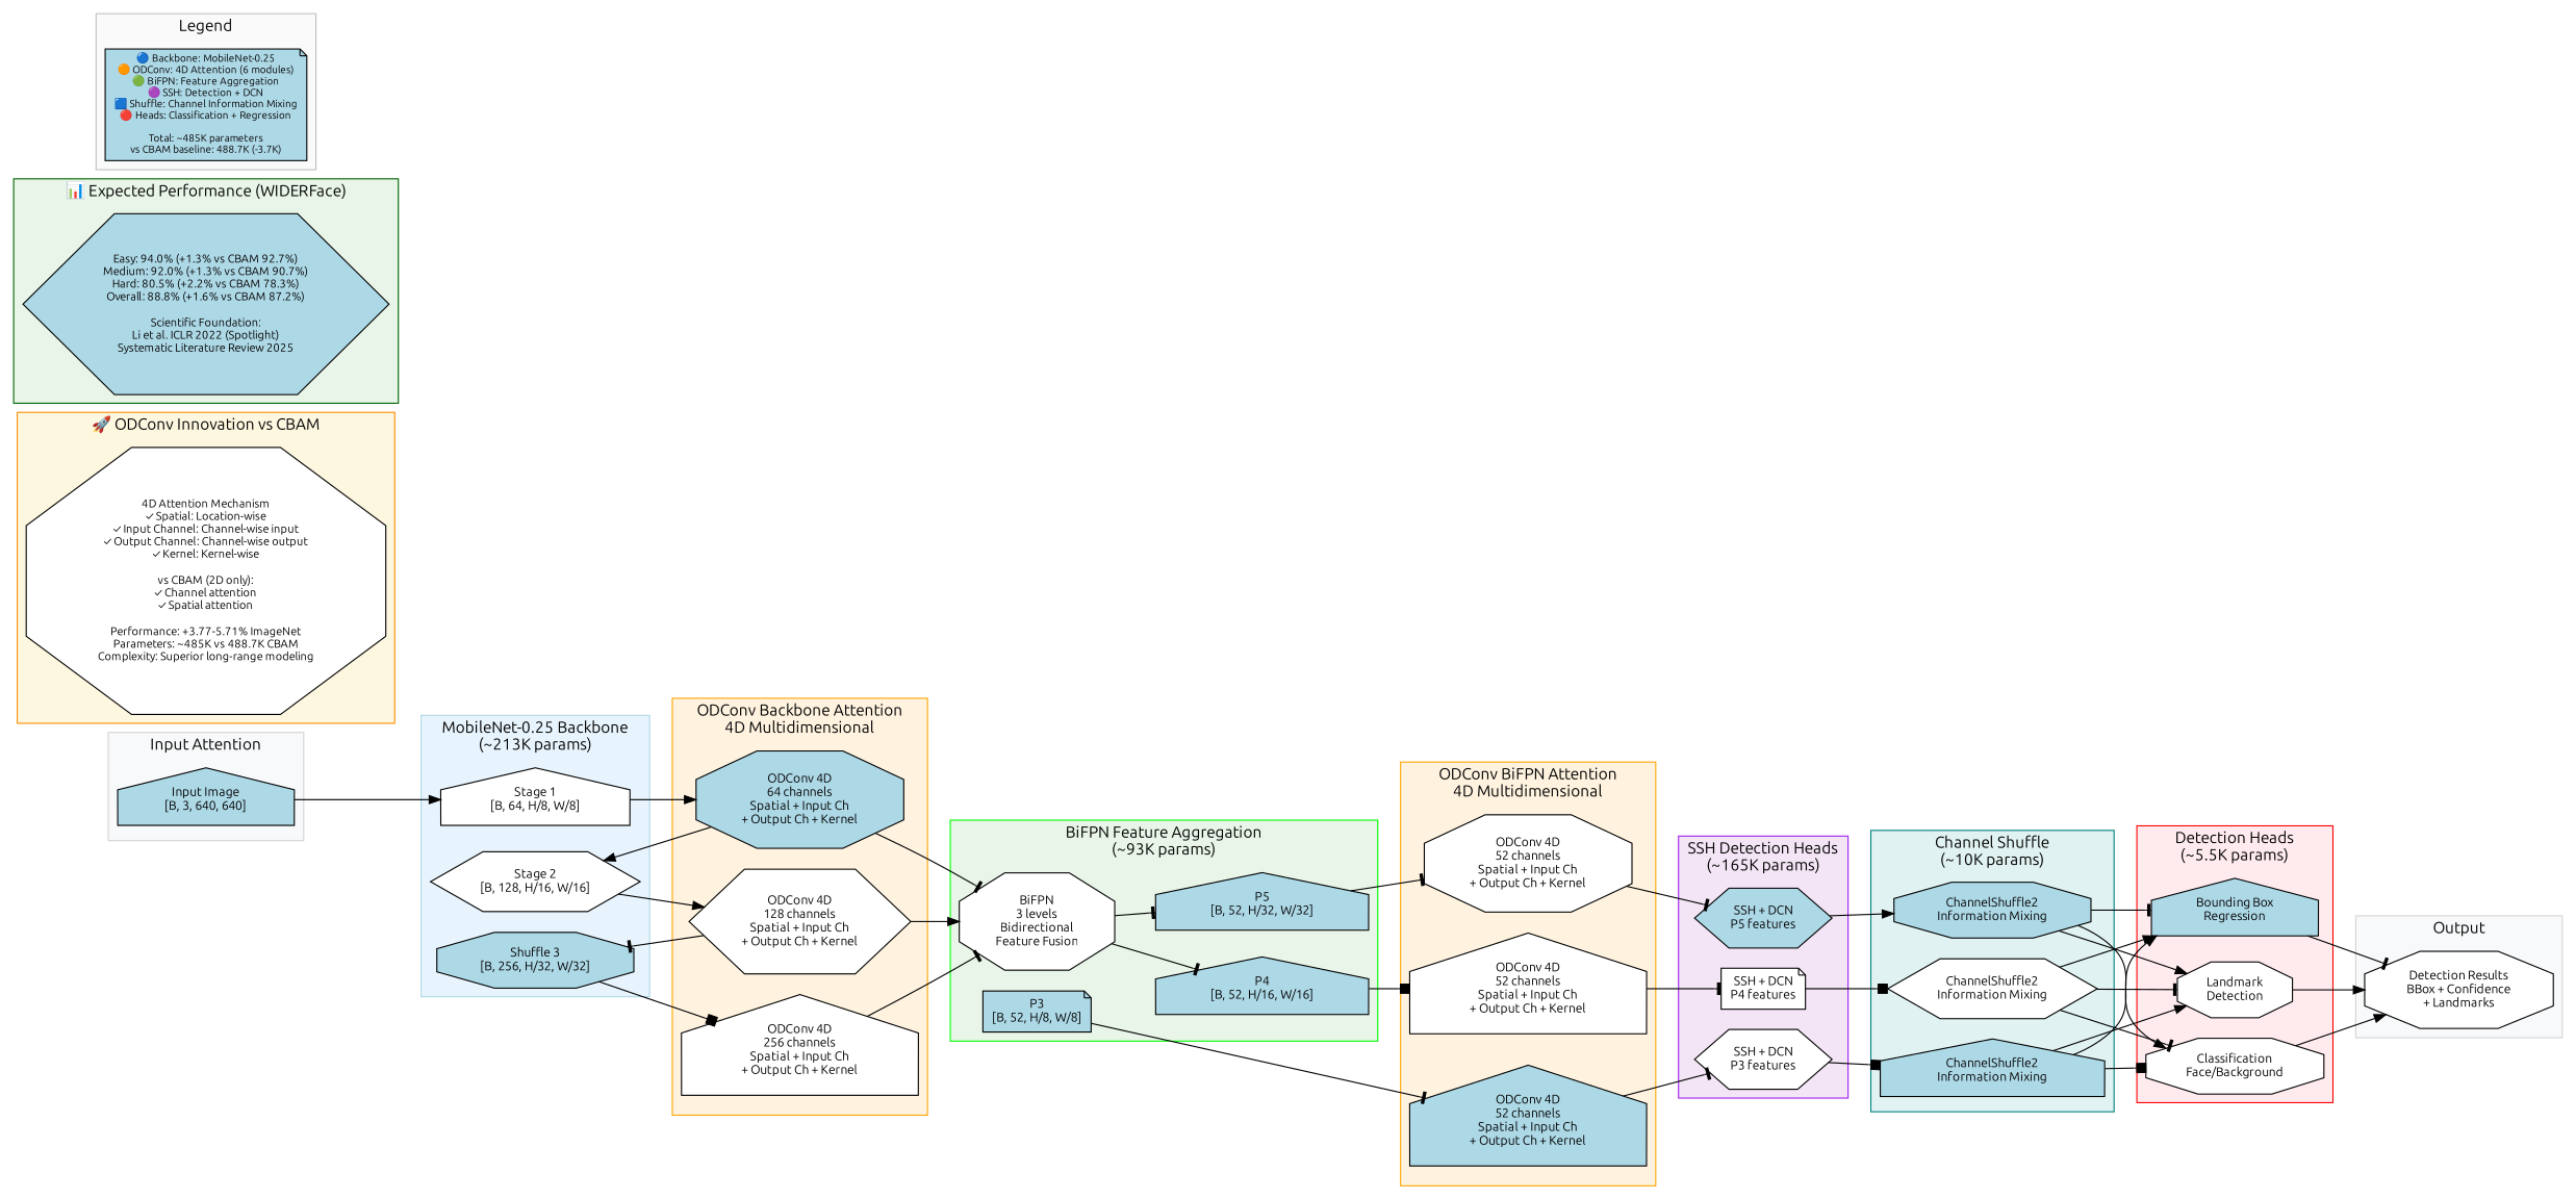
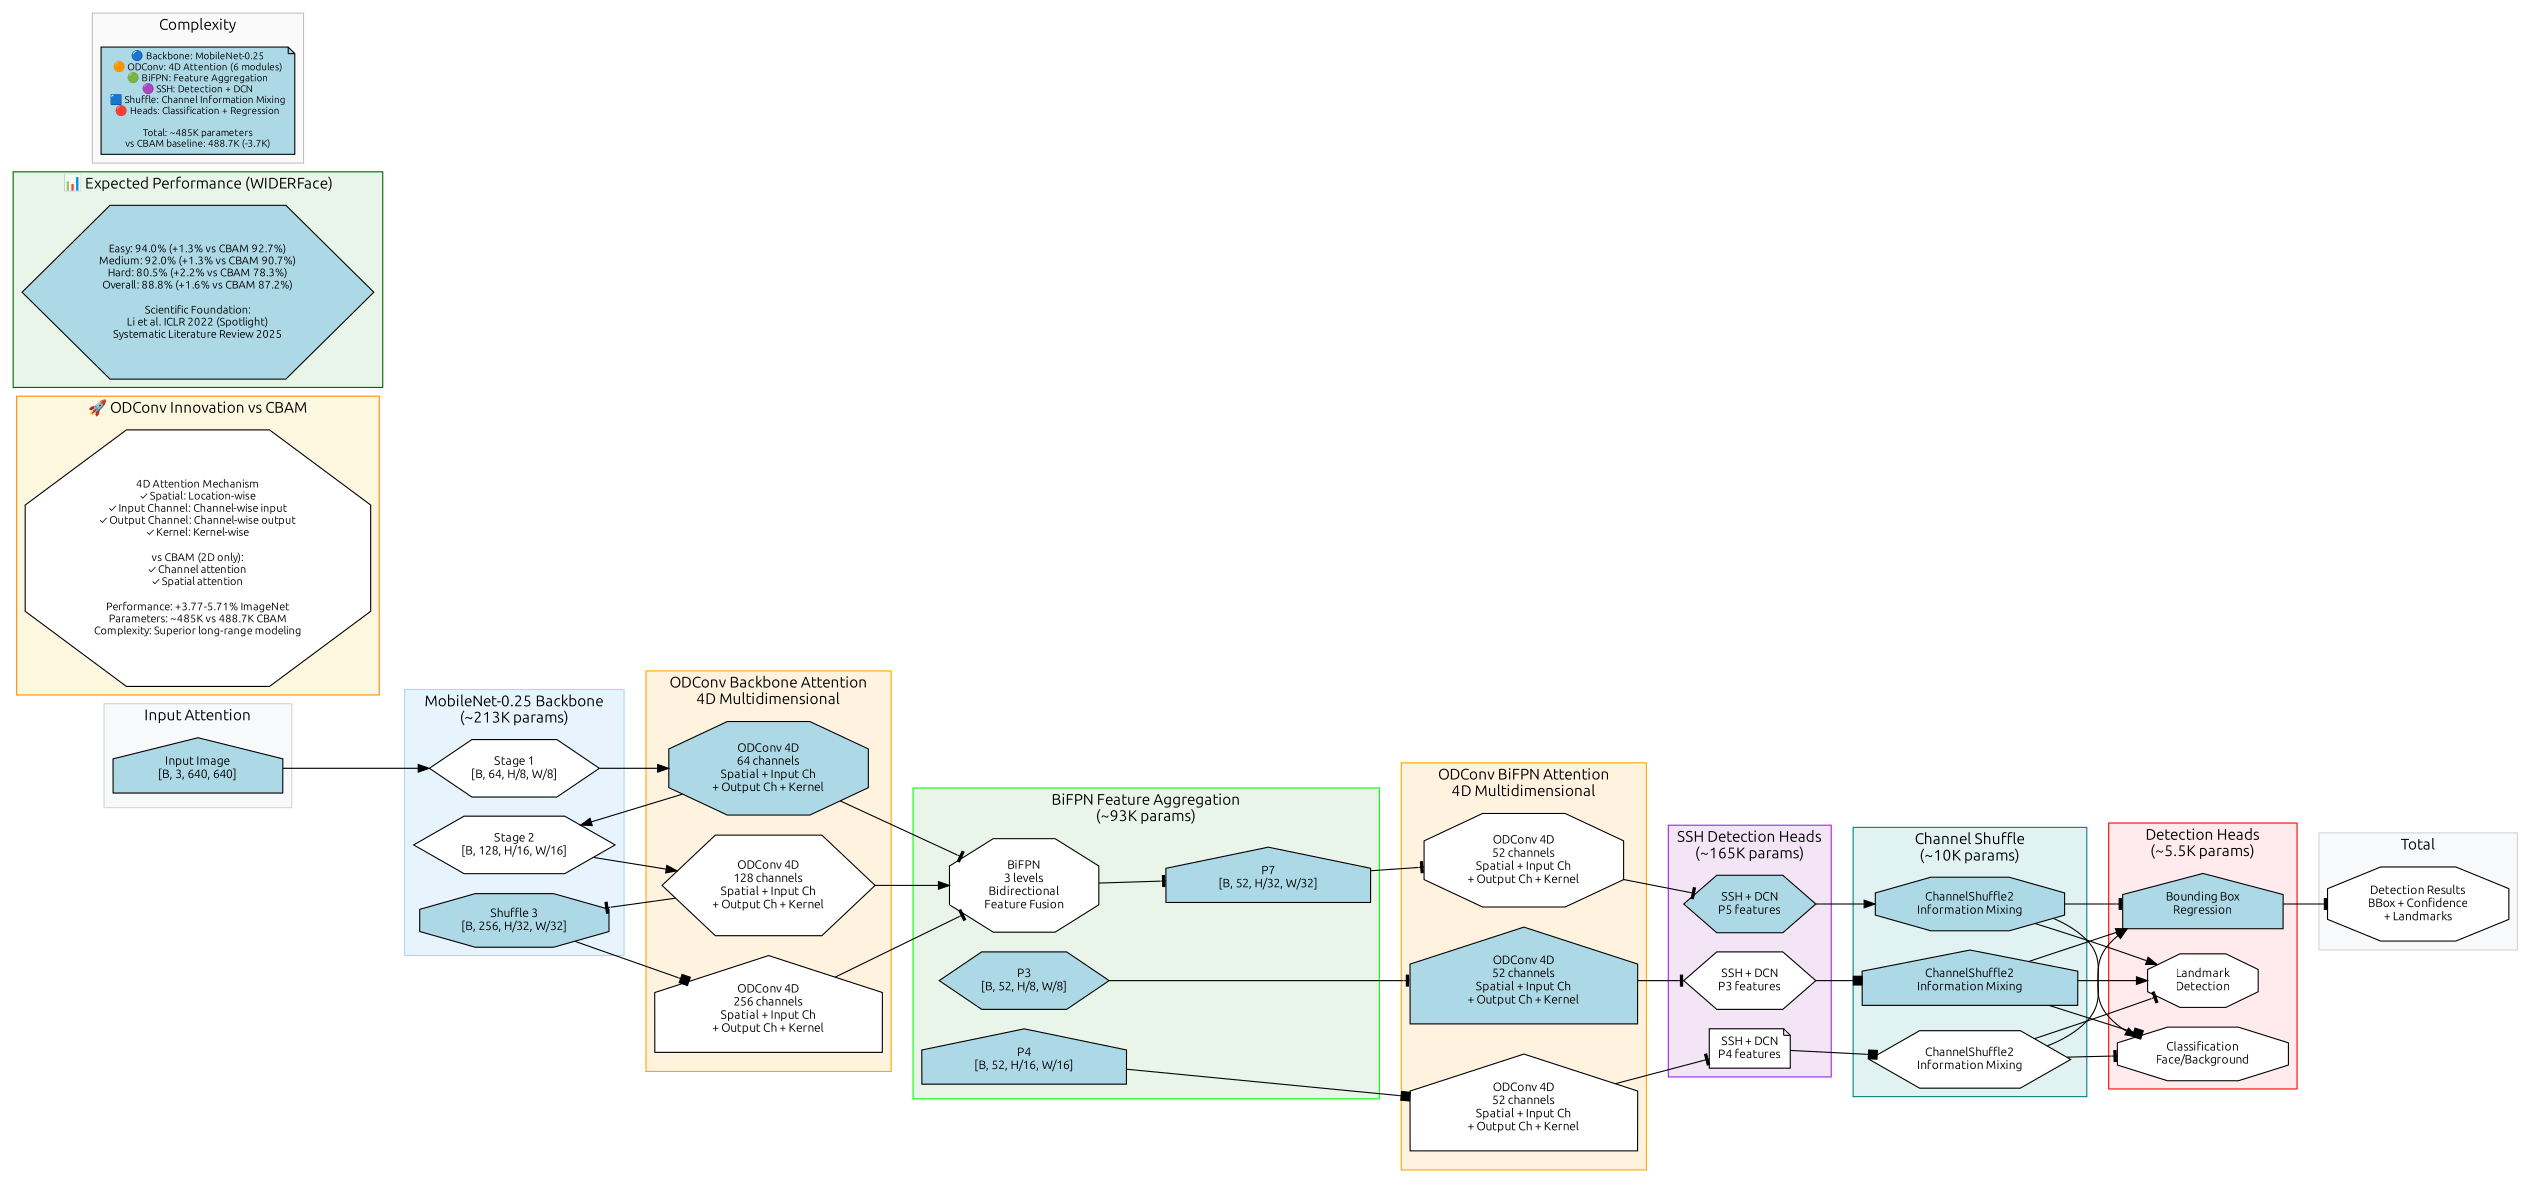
  digraph {
    bgcolor=white
    fontname=Ubuntu
    fontsize=14
    rankdir=LR
    node [fillcolor=white fontname=Ubuntu fontsize=11 shape=house style=filled]
    edge [arrowhead=tee fontname=Ubuntu fontsize=9]
    n1 [fillcolor=lightblue label="Input Image\n[B, 3, 640, 640]"]
-   n2 [label="Stage 1\n[B, 64, H/8, W/8]"]
+   n2 [label="Stage 1\n[B, 64, H/8, W/8]" shape=hexagon]
    n3 [label="Stage 2\n[B, 128, H/16, W/16]" shape=hexagon]
    n4 [fillcolor=lightblue label="Shuffle 3\n[B, 256, H/32, W/32]" shape=octagon]
    n5 [fillcolor=lightblue label="ODConv 4D\n64 channels\nSpatial + Input Ch\n+ Output Ch + Kernel" shape=octagon]
    n6 [label="ODConv 4D\n128 channels\nSpatial + Input Ch\n+ Output Ch + Kernel" shape=hexagon]
    n7 [label="ODConv 4D\n256 channels\nSpatial + Input Ch\n+ Output Ch + Kernel"]
    n8 [label="BiFPN\n3 levels\nBidirectional\nFeature Fusion" shape=octagon]
-   n9 [fillcolor=lightblue label="P3\n[B, 52, H/8, W/8]" shape=note]
+   n9 [fillcolor=lightblue label="P3\n[B, 52, H/8, W/8]" shape=hexagon]
    n10 [fillcolor=lightblue label="P4\n[B, 52, H/16, W/16]"]
-   n11 [fillcolor=lightblue label="P5\n[B, 52, H/32, W/32]"]
+   n11 [fillcolor=lightblue label="P7\n[B, 52, H/32, W/32]"]
    n12 [fillcolor=lightblue label="ODConv 4D\n52 channels\nSpatial + Input Ch\n+ Output Ch + Kernel"]
    n13 [label="ODConv 4D\n52 channels\nSpatial + Input Ch\n+ Output Ch + Kernel"]
    n14 [label="ODConv 4D\n52 channels\nSpatial + Input Ch\n+ Output Ch + Kernel" shape=octagon]
    n15 [label="SSH + DCN\nP3 features" shape=hexagon]
    n16 [label="SSH + DCN\nP4 features" shape=note]
    n17 [fillcolor=lightblue label="SSH + DCN\nP5 features" shape=hexagon]
    n18 [fillcolor=lightblue label="ChannelShuffle2\nInformation Mixing"]
    n19 [label="ChannelShuffle2\nInformation Mixing" shape=hexagon]
    n20 [fillcolor=lightblue label="ChannelShuffle2\nInformation Mixing" shape=octagon]
    n21 [label="Classification\nFace/Background" shape=octagon]
    n22 [fillcolor=lightblue label="Bounding Box\nRegression"]
    n23 [label="Landmark\nDetection" shape=octagon]
    n24 [label="Detection Results\nBBox + Confidence\n+ Landmarks" shape=octagon]
    n25 [fontsize=10 label="4D Attention Mechanism\n✓ Spatial: Location-wise\n✓ Input Channel: Channel-wise input\n✓ Output Channel: Channel-wise output\n✓ Kernel: Kernel-wise\n\nvs CBAM (2D only):\n✓ Channel attention\n✓ Spatial attention\n\nPerformance: +3.77-5.71% ImageNet\nParameters: ~485K vs 488.7K CBAM\nComplexity: Superior long-range modeling" shape=octagon]
    n26 [fillcolor=lightblue fontsize=10 label="Easy: 94.0% (+1.3% vs CBAM 92.7%)\nMedium: 92.0% (+1.3% vs CBAM 90.7%)\nHard: 80.5% (+2.2% vs CBAM 78.3%)\nOverall: 88.8% (+1.6% vs CBAM 87.2%)\n\nScientific Foundation:\nLi et al. ICLR 2022 (Spotlight)\nSystematic Literature Review 2025" shape=hexagon]
    n27 [fillcolor=lightblue fontsize=9 label="🔵 Backbone: MobileNet-0.25\n🟠 ODConv: 4D Attention (6 modules)\n🟢 BiFPN: Feature Aggregation\n🟣 SSH: Detection + DCN\n🟦 Shuffle: Channel Information Mixing\n🔴 Heads: Classification + Regression\n\nTotal: ~485K parameters\nvs CBAM baseline: 488.7K (-3.7K)" shape=note]
    subgraph cluster_1 {
      color=lightgray
      fillcolor="#f8f9fa"
      label="Input Attention"
      style=filled
      n1
    }
    subgraph cluster_2 {
      color=lightblue
      fillcolor="#e8f4fd"
      label="MobileNet-0.25 Backbone\n(~213K params)"
      style=filled
      n2
      n3
      n4
    }
    subgraph cluster_3 {
      color=orange
      fillcolor="#fff3e0"
      label="ODConv Backbone Attention\n4D Multidimensional"
      style=filled
      n5
      n6
      n7
    }
    subgraph cluster_4 {
      color=green
      fillcolor="#e8f5e8"
      label="BiFPN Feature Aggregation\n(~93K params)"
      style=filled
      n8
      n9
      n10
      n11
    }
    subgraph cluster_5 {
      color=orange
      fillcolor="#fff3e0"
      label="ODConv BiFPN Attention\n4D Multidimensional"
      style=filled
      n12
      n13
      n14
    }
    subgraph cluster_6 {
      color=purple
      fillcolor="#f3e5f5"
      label="SSH Detection Heads\n(~165K params)"
      style=filled
      n15
      n16
      n17
    }
    subgraph cluster_7 {
      color=teal
      fillcolor="#e0f2f1"
      label="Channel Shuffle\n(~10K params)"
      style=filled
      n18
      n19
      n20
    }
    subgraph cluster_8 {
      color=red
      fillcolor="#ffebee"
      label="Detection Heads\n(~5.5K params)"
      style=filled
      n21
      n22
      n23
    }
    subgraph cluster_9 {
      color=lightgray
      fillcolor="#f8f9fa"
-     label=Output
+     label=Total
      style=filled
      n24
    }
    subgraph cluster_10 {
      color=darkorange
      fillcolor="#fef7e0"
      label="🚀 ODConv Innovation vs CBAM"
      style=filled
      n25
    }
    subgraph cluster_11 {
      color=darkgreen
      fillcolor="#e8f5e8"
      label="📊 Expected Performance (WIDERFace)"
      style=filled
      n26
    }
    subgraph cluster_12 {
      color=gray
      fillcolor="#fafafa"
-     label=Legend
+     label=Complexity
      style=filled
      n27
    }
    n1 -> n2 [arrowhead=normal]
    n2 -> n5 [arrowhead=normal]
    n3 -> n6 [arrowhead=normal]
    n4 -> n7 [arrowhead=box]
    n5 -> n3 [arrowhead=normal]
    n5 -> n8
    n6 -> n4
    n6 -> n8 [arrowhead=normal]
    n7 -> n8
-   n8 -> n10
    n8 -> n11
    n9 -> n12
    n10 -> n13 [arrowhead=box]
    n11 -> n14
    n12 -> n15
    n13 -> n16
    n14 -> n17
    n15 -> n18 [arrowhead=box]
    n16 -> n19 [arrowhead=box]
    n17 -> n20 [arrowhead=normal]
    n18 -> n21 [arrowhead=box]
    n18 -> n22 [arrowhead=normal]
    n18 -> n23 [arrowhead=normal]
    n19 -> n21
    n19 -> n22 [arrowhead=normal]
    n19 -> n23
    n20 -> n21 [arrowhead=normal]
    n20 -> n22
    n20 -> n23 [arrowhead=normal]
-   n21 -> n24 [arrowhead=normal]
    n22 -> n24
-   n23 -> n24 [arrowhead=normal]
  }
